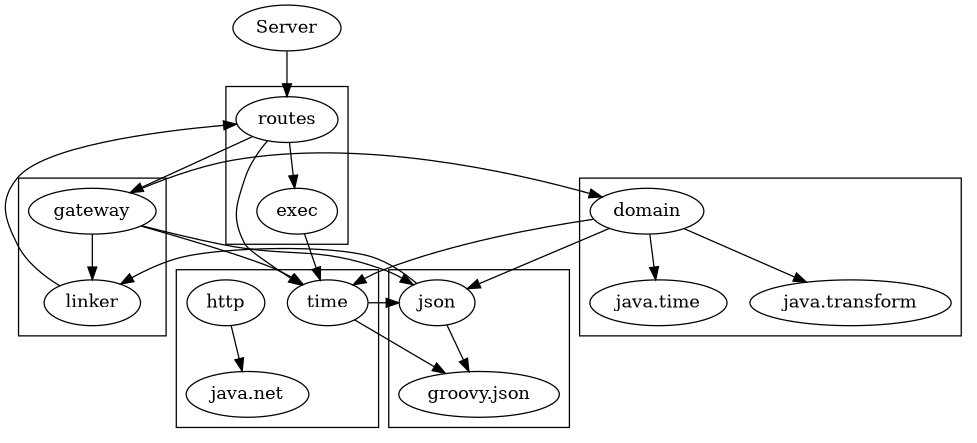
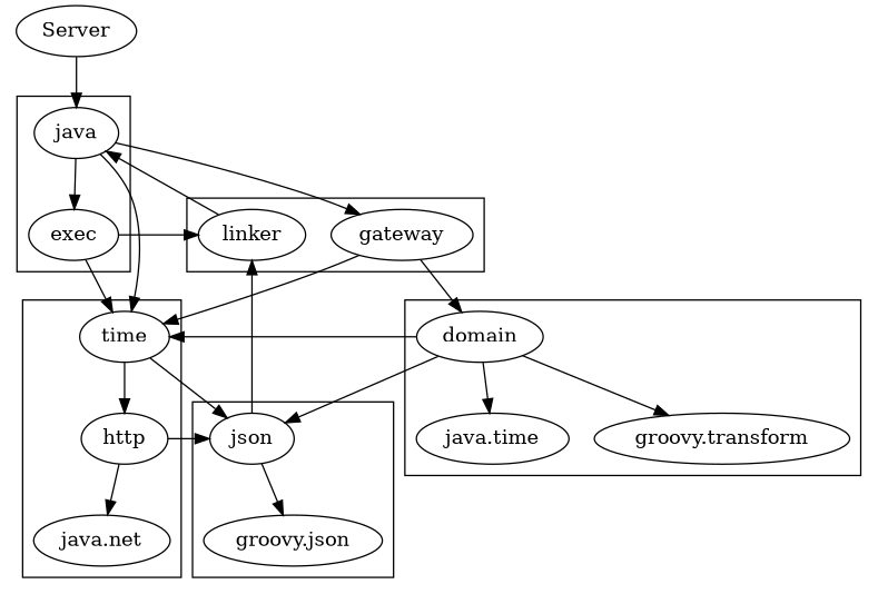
  digraph {
    gateway
    linker
    json
    "groovy.json"
    domain
    "java.time"
-   "groovy.transform" [label="java.transform"]
-   routes
+   "groovy.transform"
+   routes [label=java]
    exec
    n10 [label=time]
    http
    "java.net"
    Server
    subgraph cluster_1 {
      gateway
      linker
    }
    subgraph cluster_2 {
      json
      "groovy.json"
    }
    subgraph cluster_3 {
      domain
      "java.time"
      "groovy.transform"
    }
    subgraph cluster_4 {
      routes
      exec
    }
    subgraph cluster_5 {
      n10
      http
      "java.net"
    }
-   gateway -> linker
-   gateway -> json
+   exec -> linker
+   http -> json
    gateway -> domain
    gateway -> n10
    linker -> routes
    json -> linker
    json -> "groovy.json"
    domain -> json
    domain -> "java.time"
    domain -> "groovy.transform"
    domain -> n10
    routes -> gateway
    routes -> exec
    routes -> n10
    exec -> n10
    n10 -> json
-   n10 -> "groovy.json"
+   n10 -> http
    http -> "java.net"
    Server -> routes
  }
